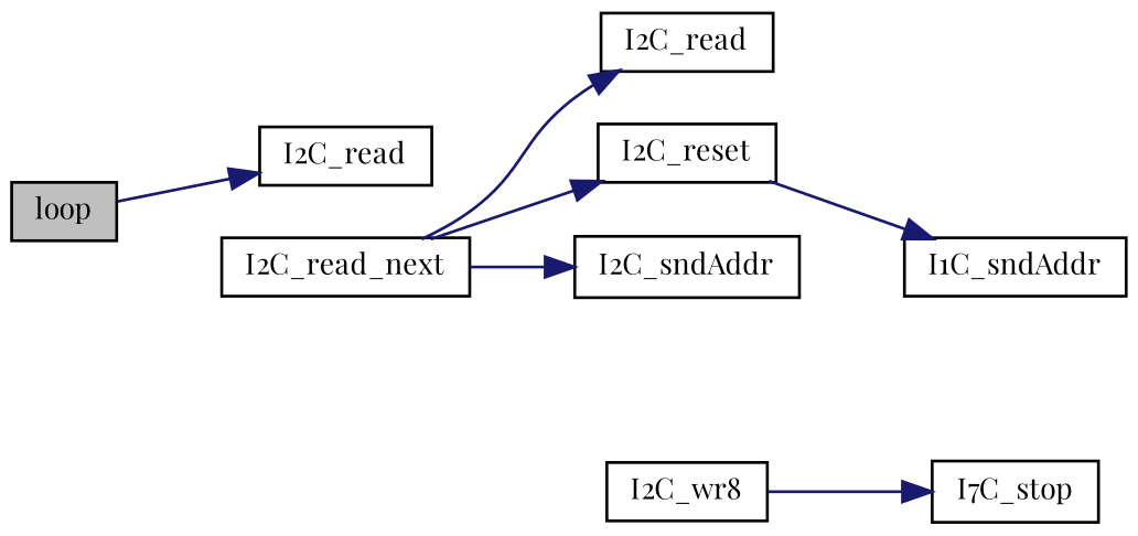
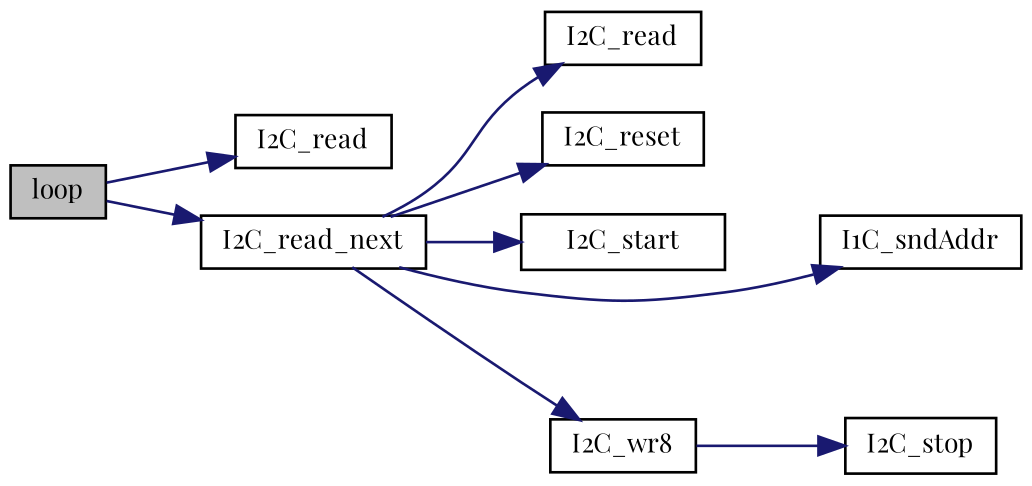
  digraph {
    fontname="Playfair Display"
    rankdir=LR
    node [color=black fillcolor=white fontname="Playfair Display" fontsize=10 shape=record style=filled]
    edge [color=midnightblue fontname="Playfair Display" fontsize=10 labelfontname=Helvetica labelfontsize=10 style=solid]
    n1 [fillcolor=grey75 fontcolor=black height=0.2 label=loop width=0.4]
    n2 [height=0.2 label=I2C_read width=0.4]
    n3 [height=0.2 label=I2C_read_next width=0.4]
    n4 [height=0.2 label=I2C_read width=0.4]
    n5 [height=0.2 label=I2C_reset width=0.4]
-   n6 [height=0.2 label=I2C_sndAddr width=0.4]
+   n6 [height=0.2 label=I2C_start width=0.4]
    n7 [height=0.2 label=I2C_wr8 width=0.4]
    n8 [height=0.2 label=I1C_sndAddr width=0.4]
-   n9 [height=0.2 label=I7C_stop width=0.4]
+   n9 [height=0.2 label=I2C_stop width=0.4]
    n1 -> n2
+   n1 -> n3
    n3 -> n4
    n3 -> n5
    n3 -> n6
-   n5 -> n8
+   n3 -> n7
+   n3 -> n8
    n7 -> n9
  }
